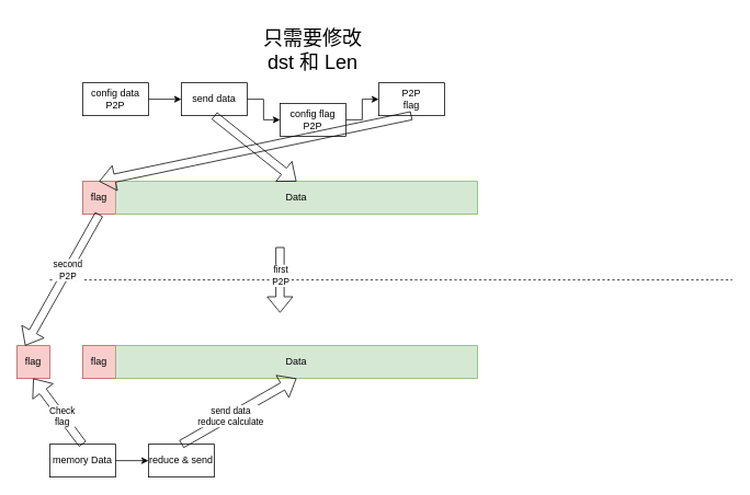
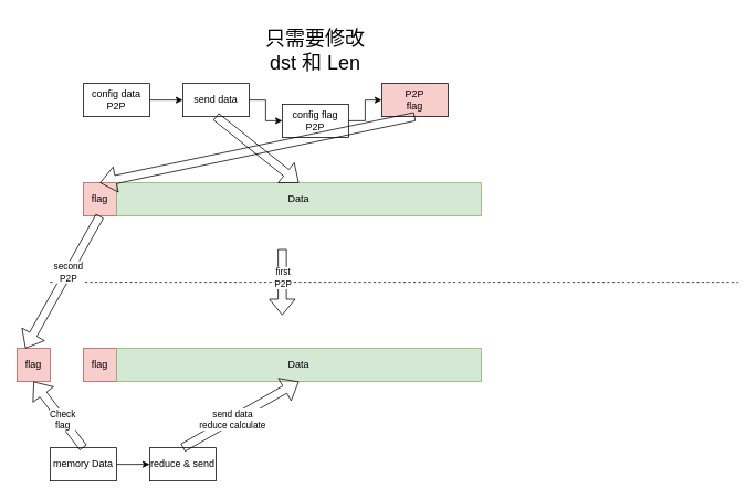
  <mxCell id="0" />
  <mxCell id="1" parent="0" />
  <mxCell id="2" value="flag" style="rounded=0;whiteSpace=wrap;html=1;fillColor=#f8cecc;strokeColor=#b85450;" vertex="1" parent="1"><mxGeometry x="100" y="220" width="40" height="40" as="geometry" /></mxCell>
  <mxCell id="3" value="Data" style="rounded=0;whiteSpace=wrap;html=1;fillColor=#d5e8d4;strokeColor=#82b366;" vertex="1" parent="1"><mxGeometry x="140" y="220" width="440" height="40" as="geometry" /></mxCell>
  <mxCell id="4" value="" style="endArrow=none;dashed=1;html=1;rounded=0;" edge="1" parent="1"><mxGeometry width="50" height="50" relative="1" as="geometry"><mxPoint x="60" y="340" as="sourcePoint" /><mxPoint x="890" y="340" as="targetPoint" /></mxGeometry></mxCell>
  <mxCell id="5" value="flag" style="rounded=0;whiteSpace=wrap;html=1;fillColor=#f8cecc;strokeColor=#b85450;" vertex="1" parent="1"><mxGeometry x="100" y="420" width="40" height="40" as="geometry" /></mxCell>
  <mxCell id="6" value="Data" style="rounded=0;whiteSpace=wrap;html=1;fillColor=#d5e8d4;strokeColor=#82b366;" vertex="1" parent="1"><mxGeometry x="140" y="420" width="440" height="40" as="geometry" /></mxCell>
  <mxCell id="7" value="" style="shape=flexArrow;endArrow=classic;html=1;rounded=0;" edge="1" parent="1"><mxGeometry width="50" height="50" relative="1" as="geometry"><mxPoint x="340" y="300" as="sourcePoint" /><mxPoint x="340" y="380" as="targetPoint" /></mxGeometry></mxCell>
  <mxCell id="8" value="first&lt;br&gt;P2P" style="edgeLabel;html=1;align=center;verticalAlign=middle;resizable=0;points=[];" vertex="1" connectable="0" parent="7"><mxGeometry x="-0.15" relative="1" as="geometry"><mxPoint as="offset" /></mxGeometry></mxCell>
  <mxCell id="9" value="flag" style="rounded=0;whiteSpace=wrap;html=1;fillColor=#f8cecc;strokeColor=#b85450;" vertex="1" parent="1"><mxGeometry y="420" width="40" height="40" as="geometry" x="20" /></mxCell>
  <mxCell id="10" value="" style="edgeStyle=orthogonalEdgeStyle;rounded=0;orthogonalLoop=1;jettySize=auto;html=1;" edge="1" parent="1" source="11" target="12"><mxGeometry relative="1" as="geometry" /></mxCell>
  <mxCell id="11" value="memory Data" style="rounded=0;whiteSpace=wrap;html=1;" vertex="1" parent="1"><mxGeometry x="60" y="540" width="80" height="40" as="geometry" /></mxCell>
  <mxCell id="12" value="reduce &amp;amp; send" style="rounded=0;whiteSpace=wrap;html=1;" vertex="1" parent="1"><mxGeometry x="180" y="540" width="80" height="40" as="geometry" /></mxCell>
  <mxCell id="13" value="" style="shape=flexArrow;endArrow=classic;html=1;rounded=0;entryX=0.25;entryY=0;entryDx=0;entryDy=0;exitX=0.5;exitY=1;exitDx=0;exitDy=0;" edge="1" parent="1"><mxGeometry width="50" height="50" relative="1" as="geometry"><mxPoint x="120" y="260" as="sourcePoint" /><mxPoint x="30" y="420" as="targetPoint" /></mxGeometry></mxCell>
  <mxCell id="14" value="second&lt;br&gt;P2P" style="edgeLabel;html=1;align=center;verticalAlign=middle;resizable=0;points=[];" vertex="1" connectable="0" parent="13"><mxGeometry x="-0.15" relative="1" as="geometry"><mxPoint as="offset" /></mxGeometry></mxCell>
  <mxCell id="15" value="" style="shape=flexArrow;endArrow=classic;html=1;rounded=0;entryX=0.5;entryY=1;entryDx=0;entryDy=0;exitX=0.5;exitY=0;exitDx=0;exitDy=0;" edge="1" parent="1" source="11" target="9"><mxGeometry width="50" height="50" relative="1" as="geometry"><mxPoint x="350" y="310" as="sourcePoint" /><mxPoint x="350" y="390" as="targetPoint" /></mxGeometry></mxCell>
  <mxCell id="16" value="Check&lt;br&gt;flag" style="edgeLabel;html=1;align=center;verticalAlign=middle;resizable=0;points=[];" vertex="1" connectable="0" parent="15"><mxGeometry x="-0.15" relative="1" as="geometry"><mxPoint as="offset" /></mxGeometry></mxCell>
  <mxCell id="17" value="" style="shape=flexArrow;endArrow=classic;html=1;rounded=0;entryX=0.5;entryY=1;entryDx=0;entryDy=0;exitX=0.5;exitY=0;exitDx=0;exitDy=0;" edge="1" parent="1" source="12" target="6"><mxGeometry width="50" height="50" relative="1" as="geometry"><mxPoint x="110" y="550" as="sourcePoint" /><mxPoint x="50" y="470" as="targetPoint" /></mxGeometry></mxCell>
  <mxCell id="18" value="send data&lt;br&gt;reduce calculate" style="edgeLabel;html=1;align=center;verticalAlign=middle;resizable=0;points=[];" vertex="1" connectable="0" parent="17"><mxGeometry x="-0.15" relative="1" as="geometry"><mxPoint as="offset" /></mxGeometry></mxCell>
  <mxCell id="19" value="" style="edgeStyle=orthogonalEdgeStyle;rounded=0;orthogonalLoop=1;jettySize=auto;html=1;" edge="1" parent="1" source="20" target="22"><mxGeometry relative="1" as="geometry" /></mxCell>
  <mxCell id="20" value="send data" style="rounded=0;whiteSpace=wrap;html=1;" vertex="1" parent="1"><mxGeometry x="220" y="100" width="80" height="40" as="geometry" /></mxCell>
  <mxCell id="21" value="" style="edgeStyle=orthogonalEdgeStyle;rounded=0;orthogonalLoop=1;jettySize=auto;html=1;" edge="1" parent="1" source="22" target="23"><mxGeometry relative="1" as="geometry" /></mxCell>
  <mxCell id="22" value="config flag &lt;br&gt;P2P" style="rounded=0;whiteSpace=wrap;html=1;" vertex="1" parent="1"><mxGeometry x="340" y="125" width="80" height="40" as="geometry" /></mxCell>
- <mxCell id="23" value="P2P&lt;br&gt;flag" style="rounded=0;whiteSpace=wrap;html=1;" vertex="1" parent="1"><mxGeometry x="460" y="100" width="80" height="40" as="geometry" /></mxCell>
+ <mxCell id="23" value="P2P&lt;br&gt;flag" style="rounded=0;whiteSpace=wrap;html=1;fillColor=#f8cecc;" vertex="1" parent="1"><mxGeometry x="460" y="100" width="80" height="40" as="geometry" /></mxCell>
  <mxCell id="24" value="" style="edgeStyle=orthogonalEdgeStyle;rounded=0;orthogonalLoop=1;jettySize=auto;html=1;" edge="1" parent="1" source="25" target="20"><mxGeometry relative="1" as="geometry" /></mxCell>
  <mxCell id="25" value="config data&lt;br&gt;P2P" style="rounded=0;whiteSpace=wrap;html=1;" vertex="1" parent="1"><mxGeometry x="100" y="100" width="80" height="40" as="geometry" /></mxCell>
  <mxCell id="26" value="" style="shape=flexArrow;endArrow=classic;html=1;rounded=0;entryX=0.5;entryY=0;entryDx=0;entryDy=0;exitX=0.5;exitY=1;exitDx=0;exitDy=0;" edge="1" parent="1" source="20" target="3"><mxGeometry width="50" height="50" relative="1" as="geometry"><mxPoint x="130" y="270" as="sourcePoint" /><mxPoint x="40" y="430" as="targetPoint" /></mxGeometry></mxCell>
  <mxCell id="27" value="" style="shape=flexArrow;endArrow=classic;html=1;rounded=0;entryX=0.5;entryY=0;entryDx=0;entryDy=0;exitX=0.5;exitY=1;exitDx=0;exitDy=0;" edge="1" parent="1" source="23" target="2"><mxGeometry width="50" height="50" relative="1" as="geometry"><mxPoint x="270" y="150" as="sourcePoint" /><mxPoint x="370" y="230" as="targetPoint" /></mxGeometry></mxCell>
  <mxCell id="28" value="&lt;font style=&quot;font-size: 24px;&quot;&gt;只需要修改 &lt;br&gt;dst 和 Len&lt;/font&gt;" style="text;html=1;strokeColor=none;fillColor=none;align=center;verticalAlign=middle;whiteSpace=wrap;rounded=0;" vertex="1" parent="1"><mxGeometry x="295" y="20" width="170" height="80" as="geometry" /></mxCell>
